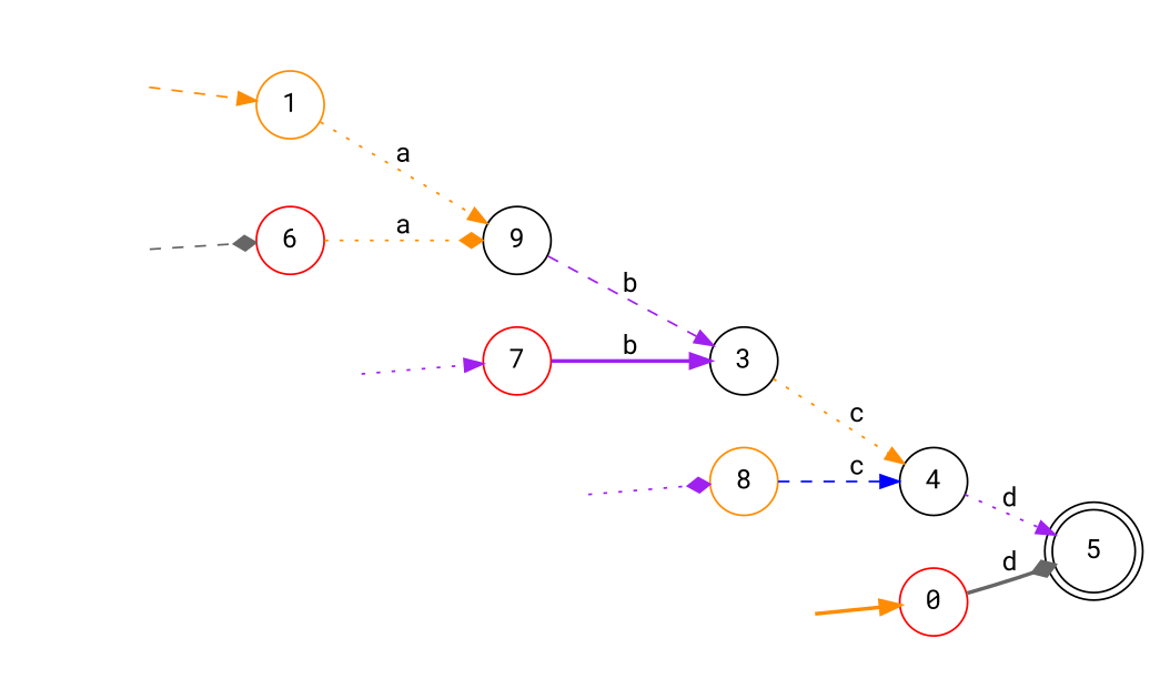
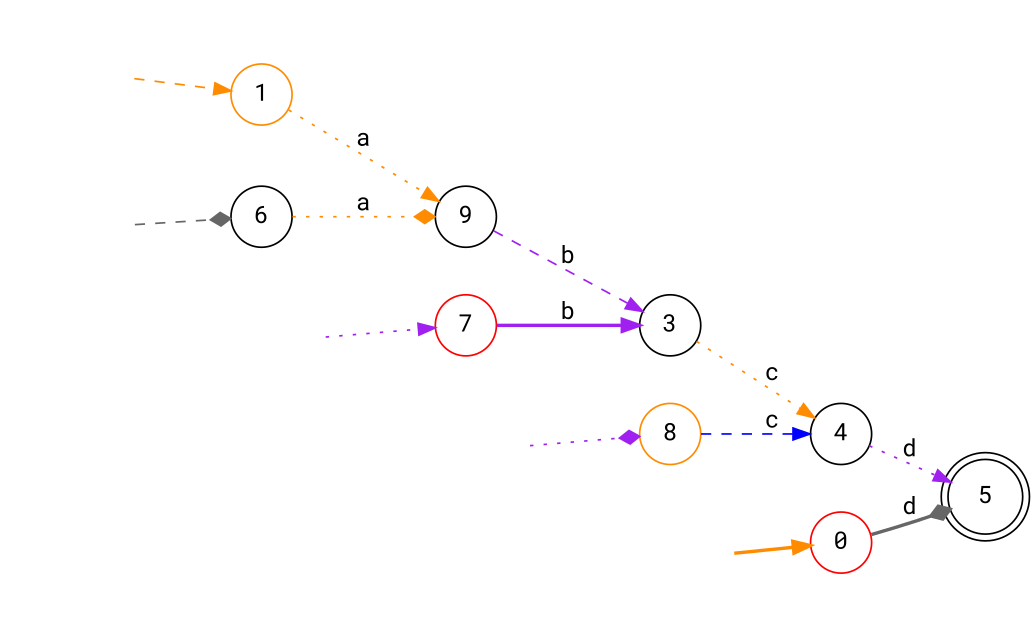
  digraph {
    fontname="Roboto Mono"
    rankdir=LR
    node [fontname="Roboto Mono" shape=circle]
    edge [arrowhead=normal color=darkorange fontname="Roboto Mono" style=dotted]
    5 [color=black shape=doublecircle]
    fake0 [style=invisible]
    1 [color=darkorange]
    n4 [color=black label=9]
    3 [color=black]
    fake1 [style=invisible]
-   6 [color=red]
+   6 [color=black]
    fake2 [style=invisible]
    7 [color=red]
    4 [color=black]
    fake3 [style=invisible]
    8 [color=darkorange]
    fake4 [style=invisible]
    0 [color=red]
    fake0 -> 1 [style=dashed]
    1 -> n4 [label=a]
    n4 -> 3 [color=purple label=b style=dashed]
    3 -> 4 [label=c]
    fake1 -> 6 [arrowhead=diamond color=gray40 style=dashed]
    6 -> n4 [arrowhead=diamond label=a]
    fake2 -> 7 [color=purple]
    7 -> 3 [color=purple label=b style=bold]
    4 -> 5 [color=purple label=d]
    fake3 -> 8 [arrowhead=diamond color=purple]
    8 -> 4 [color=blue label=c style=dashed]
    fake4 -> 0 [style=bold]
    0 -> 5 [arrowhead=diamond color=gray40 label=d style=bold]
  }
